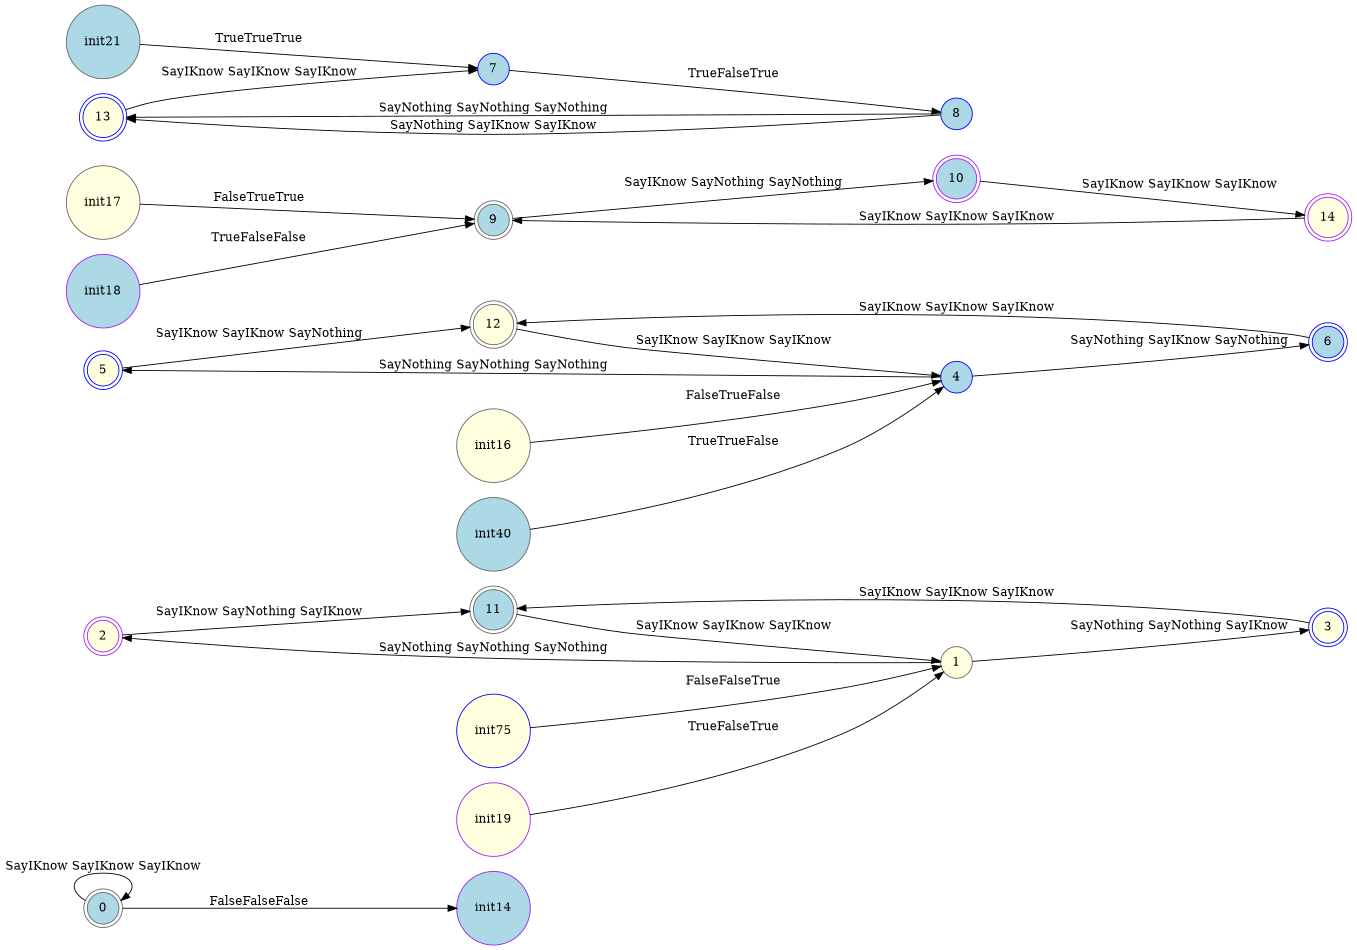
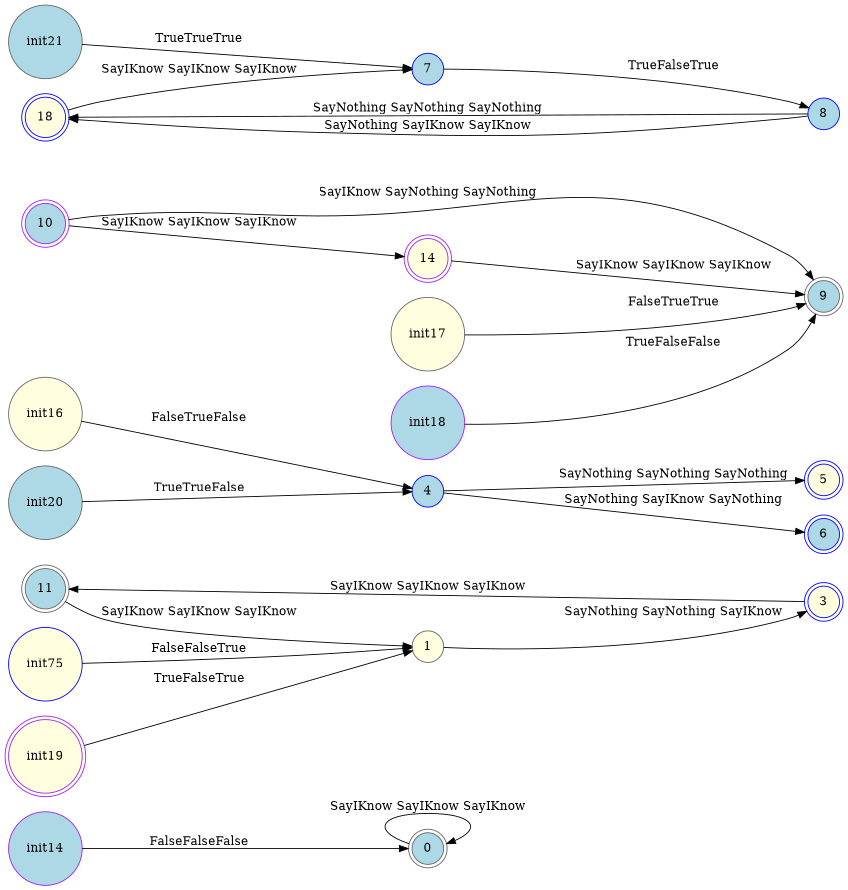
  digraph {
    rankdir=LR
    node [color=gray40 fillcolor=lightblue shape=circle style=filled]
    0 [shape=doublecircle]
-   2 [color=purple fillcolor=lightyellow shape=doublecircle]
    11 [shape=doublecircle]
    1 [fillcolor=lightyellow]
    3 [color=blue fillcolor=lightyellow shape=doublecircle]
    5 [color=blue fillcolor=lightyellow shape=doublecircle]
-   12 [fillcolor=lightyellow shape=doublecircle]
    4 [color=blue]
    6 [color=blue shape=doublecircle]
    9 [shape=doublecircle]
    10 [color=purple shape=doublecircle]
    14 [color=purple fillcolor=lightyellow shape=doublecircle]
-   13 [color=blue fillcolor=lightyellow shape=doublecircle]
+   13 [color=blue fillcolor=lightyellow shape=doublecircle label=18]
    7 [color=blue]
    8 [color=blue]
    init14 [color=purple width=0.01]
    n17 [color=blue fillcolor=lightyellow label=init75 width=0.01]
    init16 [fillcolor=lightyellow width=0.01]
    init17 [fillcolor=lightyellow width=0.01]
    init18 [color=purple width=0.01]
-   init19 [color=purple fillcolor=lightyellow width=0.01]
-   init20 [width=0.01 label=init40]
+   init19 [color=purple fillcolor=lightyellow shape=doublecircle width=0.01]
+   init20 [width=0.01]
    init21 [width=0.01]
    0 -> 0 [label="SayIKnow SayIKnow SayIKnow"]
-   2 -> 11 [label="SayIKnow SayNothing SayIKnow"]
    11 -> 1 [label="SayIKnow SayIKnow SayIKnow"]
-   1 -> 2 [label="SayNothing SayNothing SayNothing"]
    1 -> 3 [label="SayNothing SayNothing SayIKnow"]
    3 -> 11 [label="SayIKnow SayIKnow SayIKnow"]
-   5 -> 12 [label="SayIKnow SayIKnow SayNothing"]
-   12 -> 4 [label="SayIKnow SayIKnow SayIKnow"]
    4 -> 5 [label="SayNothing SayNothing SayNothing"]
    4 -> 6 [label="SayNothing SayIKnow SayNothing"]
-   6 -> 12 [label="SayIKnow SayIKnow SayIKnow"]
-   9 -> 10 [label="SayIKnow SayNothing SayNothing"]
+   10 -> 9 [label="SayIKnow SayNothing SayNothing"]
    10 -> 14 [label="SayIKnow SayIKnow SayIKnow"]
    14 -> 9 [label="SayIKnow SayIKnow SayIKnow"]
    13 -> 7 [label="SayIKnow SayIKnow SayIKnow"]
    7 -> 8 [label=TrueFalseTrue]
    8 -> 13 [label="SayNothing SayNothing SayNothing"]
    8 -> 13 [label="SayNothing SayIKnow SayIKnow"]
-   0 -> init14 [label=FalseFalseFalse]
+   init14 -> 0 [label=FalseFalseFalse]
    n17 -> 1 [label=FalseFalseTrue]
    init16 -> 4 [label=FalseTrueFalse]
    init17 -> 9 [label=FalseTrueTrue]
    init18 -> 9 [label=TrueFalseFalse]
    init19 -> 1 [label=TrueFalseTrue]
    init20 -> 4 [label=TrueTrueFalse]
    init21 -> 7 [label=TrueTrueTrue]
  }
